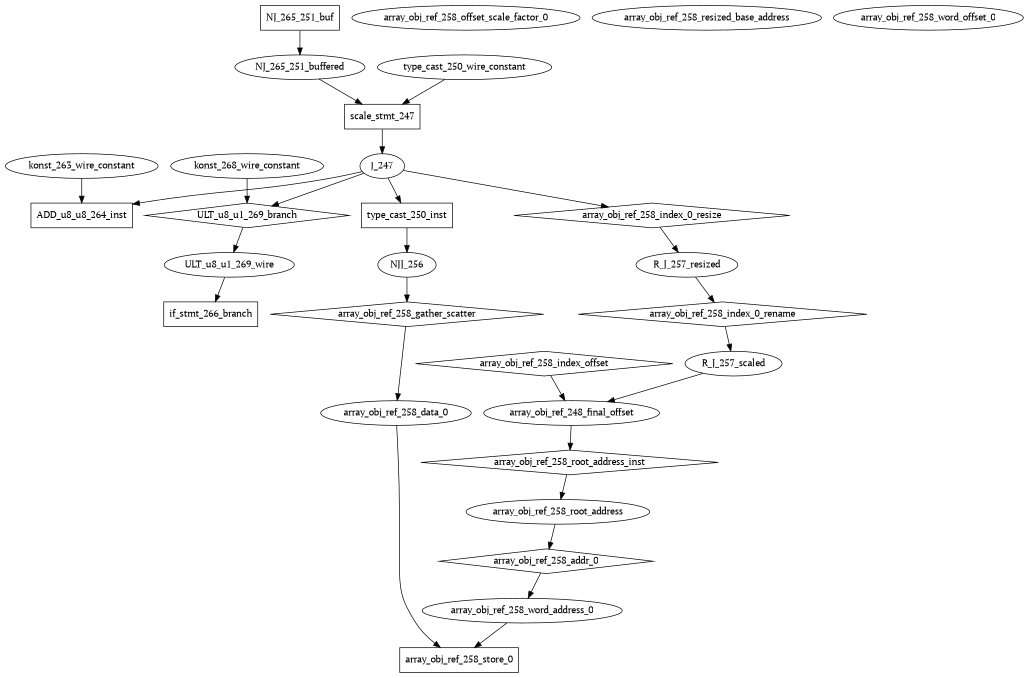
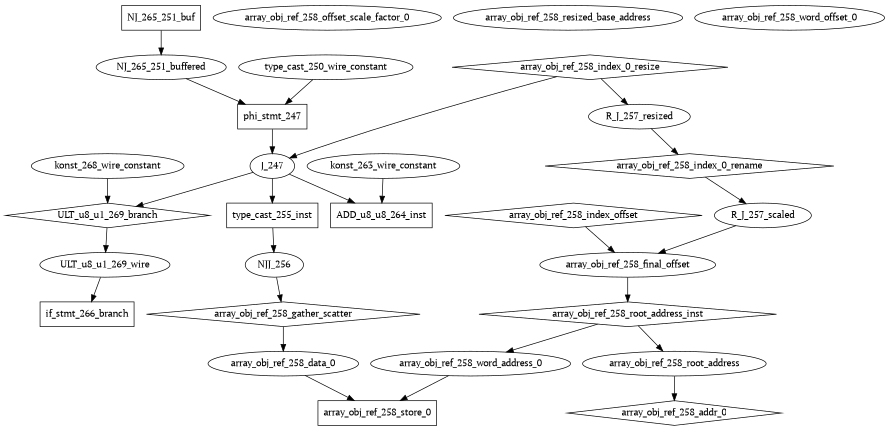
  digraph {
    fontname="PT Serif"
    node [fontname="PT Serif" shape=ellipse]
    edge [fontname="PT Serif"]
    ADD_u8_u8_264_inst [shape=rectangle]
    J_247
    n3 [label=ULT_u8_u1_269_branch shape=diamond]
    array_obj_ref_258_index_0_resize [shape=diamond]
-   type_cast_255_inst [shape=rectangle label=type_cast_250_inst]
+   type_cast_255_inst [shape=rectangle]
    ULT_u8_u1_269_wire
    R_J_257_resized
    NJJ_256
    array_obj_ref_258_gather_scatter [shape=diamond]
    array_obj_ref_258_data_0
    NJ_265_251_buf [shape=rectangle]
    NJ_265_251_buffered
-   phi_stmt_247 [shape=rectangle label=scale_stmt_247]
+   phi_stmt_247 [shape=rectangle]
    array_obj_ref_258_index_0_rename [shape=diamond]
    R_J_257_scaled
-   array_obj_ref_258_final_offset [label=array_obj_ref_248_final_offset]
+   array_obj_ref_258_final_offset
    array_obj_ref_258_index_offset [shape=diamond]
    if_stmt_266_branch [shape=rectangle]
    array_obj_ref_258_store_0 [shape=rectangle]
    array_obj_ref_258_root_address_inst [shape=diamond]
    array_obj_ref_258_root_address
    array_obj_ref_258_offset_scale_factor_0
    array_obj_ref_258_resized_base_address
    array_obj_ref_258_addr_0 [shape=diamond]
    array_obj_ref_258_word_address_0
    array_obj_ref_258_word_offset_0
    konst_263_wire_constant
    konst_268_wire_constant
    type_cast_250_wire_constant
    J_247 -> ADD_u8_u8_264_inst
    J_247 -> n3
-   J_247 -> array_obj_ref_258_index_0_resize
+   array_obj_ref_258_index_0_resize -> J_247
    J_247 -> type_cast_255_inst
    n3 -> ULT_u8_u1_269_wire
    array_obj_ref_258_index_0_resize -> R_J_257_resized
    type_cast_255_inst -> NJJ_256
    ULT_u8_u1_269_wire -> if_stmt_266_branch
    R_J_257_resized -> array_obj_ref_258_index_0_rename
    NJJ_256 -> array_obj_ref_258_gather_scatter
    array_obj_ref_258_gather_scatter -> array_obj_ref_258_data_0
    array_obj_ref_258_data_0 -> array_obj_ref_258_store_0
    NJ_265_251_buf -> NJ_265_251_buffered
    NJ_265_251_buffered -> phi_stmt_247
    phi_stmt_247 -> J_247
    array_obj_ref_258_index_0_rename -> R_J_257_scaled
    R_J_257_scaled -> array_obj_ref_258_final_offset
    array_obj_ref_258_final_offset -> array_obj_ref_258_root_address_inst
    array_obj_ref_258_index_offset -> array_obj_ref_258_final_offset
    array_obj_ref_258_root_address_inst -> array_obj_ref_258_root_address
    array_obj_ref_258_root_address -> array_obj_ref_258_addr_0
-   array_obj_ref_258_addr_0 -> array_obj_ref_258_word_address_0
+   array_obj_ref_258_root_address_inst -> array_obj_ref_258_word_address_0
    array_obj_ref_258_word_address_0 -> array_obj_ref_258_store_0
    konst_263_wire_constant -> ADD_u8_u8_264_inst
    konst_268_wire_constant -> n3
    type_cast_250_wire_constant -> phi_stmt_247
  }
